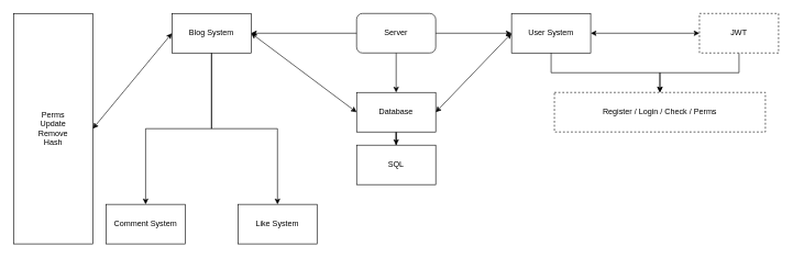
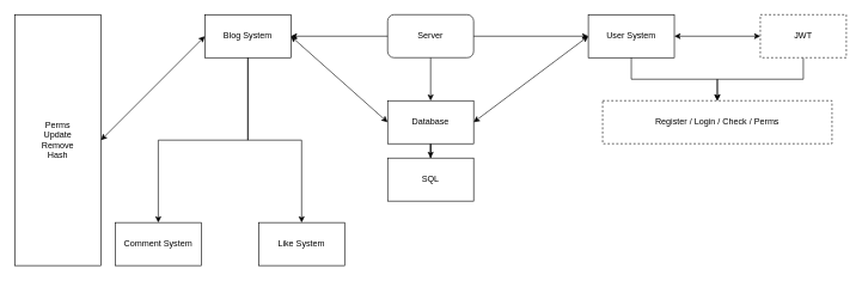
  <mxCell id="0" />
  <mxCell id="1" parent="0" />
  <mxCell id="2" value="" style="edgeStyle=orthogonalEdgeStyle;rounded=0;orthogonalLoop=1;jettySize=auto;html=1;" parent="1" source="4" target="6" edge="1"><mxGeometry relative="1" as="geometry" /></mxCell>
  <mxCell id="3" value="" style="edgeStyle=orthogonalEdgeStyle;rounded=0;orthogonalLoop=1;jettySize=auto;html=1;" parent="1" source="4" target="8" edge="1"><mxGeometry relative="1" as="geometry" /></mxCell>
  <mxCell id="4" value="Server" style="rounded=1;whiteSpace=wrap;html=1;fillColor=none;shadow=0;glass=1;" parent="1" vertex="1"><mxGeometry x="540" y="20" width="120" height="60" as="geometry" /></mxCell>
  <mxCell id="5" value="" style="edgeStyle=orthogonalEdgeStyle;rounded=0;orthogonalLoop=1;jettySize=auto;html=1;exitX=0.5;exitY=1;exitDx=0;exitDy=0;" parent="1" source="6" target="20" edge="1"><mxGeometry relative="1" as="geometry" /></mxCell>
- <mxCell id="6" value="Blog System" style="whiteSpace=wrap;html=1;rounded=0;" parent="1" vertex="1"><mxGeometry x="260" y="20" width="120" height="60" as="geometry" /></mxCell>
+ <mxCell id="6" value="Blog System" style="whiteSpace=wrap;html=1;rounded=0;" parent="1" vertex="1"><mxGeometry x="285" y="20" width="120" height="60" as="geometry" /></mxCell>
  <mxCell id="7" value="" style="edgeStyle=orthogonalEdgeStyle;rounded=0;orthogonalLoop=1;jettySize=auto;html=1;" edge="1" parent="1" source="8" target="23"><mxGeometry relative="1" as="geometry" /></mxCell>
  <mxCell id="8" value="Database" style="whiteSpace=wrap;html=1;rounded=0;" parent="1" vertex="1"><mxGeometry x="540" y="140" width="120" height="60" as="geometry" /></mxCell>
  <mxCell id="9" value="" style="endArrow=classic;startArrow=classic;html=1;rounded=0;entryX=0;entryY=0.5;entryDx=0;entryDy=0;exitX=1;exitY=0.5;exitDx=0;exitDy=0;" parent="1" source="6" target="8" edge="1"><mxGeometry width="50" height="50" relative="1" as="geometry"><mxPoint x="400" y="80" as="sourcePoint" /><mxPoint x="480" y="100" as="targetPoint" /></mxGeometry></mxCell>
  <mxCell id="10" value="" style="edgeStyle=orthogonalEdgeStyle;rounded=0;orthogonalLoop=1;jettySize=auto;html=1;exitX=0.5;exitY=1;exitDx=0;exitDy=0;" parent="1" source="14" target="15" edge="1"><mxGeometry relative="1" as="geometry" /></mxCell>
- <mxCell id="11" value="User System" style="whiteSpace=wrap;html=1;rounded=0;" parent="1" vertex="1"><mxGeometry x="775" y="20" width="120" height="60" as="geometry" /></mxCell>
+ <mxCell id="11" value="User System" style="whiteSpace=wrap;html=1;rounded=0;" parent="1" vertex="1"><mxGeometry x="820" y="20" width="120" height="60" as="geometry" /></mxCell>
  <mxCell id="12" value="" style="edgeStyle=orthogonalEdgeStyle;rounded=0;orthogonalLoop=1;jettySize=auto;html=1;exitX=1;exitY=0.5;exitDx=0;exitDy=0;entryX=0;entryY=0.5;entryDx=0;entryDy=0;" parent="1" source="4" target="11" edge="1"><mxGeometry relative="1" as="geometry"><mxPoint x="550" y="60" as="sourcePoint" /><mxPoint x="780" y="70" as="targetPoint" /></mxGeometry></mxCell>
  <mxCell id="13" value="" style="endArrow=classic;startArrow=classic;html=1;rounded=0;entryX=1;entryY=0.5;entryDx=0;entryDy=0;exitX=0;exitY=0.5;exitDx=0;exitDy=0;" parent="1" source="11" target="8" edge="1"><mxGeometry width="50" height="50" relative="1" as="geometry"><mxPoint x="390" y="60" as="sourcePoint" /><mxPoint x="550" y="180" as="targetPoint" /></mxGeometry></mxCell>
  <mxCell id="14" value="JWT" style="whiteSpace=wrap;html=1;rounded=0;dashed=1;" parent="1" vertex="1"><mxGeometry x="1060" y="20" width="120" height="60" as="geometry" /></mxCell>
  <mxCell id="15" value="Register / Login / Check / Perms" style="whiteSpace=wrap;html=1;rounded=0;dashed=1;" parent="1" vertex="1"><mxGeometry x="840" y="140" width="320" height="60" as="geometry" /></mxCell>
  <mxCell id="16" value="" style="edgeStyle=orthogonalEdgeStyle;rounded=0;orthogonalLoop=1;jettySize=auto;html=1;exitX=0.5;exitY=1;exitDx=0;exitDy=0;entryX=0.5;entryY=0;entryDx=0;entryDy=0;" parent="1" source="11" target="15" edge="1"><mxGeometry relative="1" as="geometry"><mxPoint x="840" y="220" as="sourcePoint" /><mxPoint x="740" y="280" as="targetPoint" /></mxGeometry></mxCell>
  <mxCell id="17" value="" style="endArrow=classic;startArrow=classic;html=1;rounded=0;entryX=0;entryY=0.5;entryDx=0;entryDy=0;exitX=1;exitY=0.5;exitDx=0;exitDy=0;" parent="1" source="11" target="14" edge="1"><mxGeometry width="50" height="50" relative="1" as="geometry"><mxPoint x="650" y="230" as="sourcePoint" /><mxPoint x="700" y="180" as="targetPoint" /></mxGeometry></mxCell>
  <mxCell id="18" value="Perms&lt;br&gt;Update&lt;br&gt;Remove&lt;br&gt;Hash&lt;br&gt;" style="whiteSpace=wrap;html=1;rounded=0;" parent="1" vertex="1"><mxGeometry x="20" y="20" width="120" height="350" as="geometry" /></mxCell>
  <mxCell id="19" value="" style="edgeStyle=orthogonalEdgeStyle;rounded=0;orthogonalLoop=1;jettySize=auto;html=1;exitX=0.5;exitY=1;exitDx=0;exitDy=0;" parent="1" source="6" target="21" edge="1"><mxGeometry relative="1" as="geometry" /></mxCell>
  <mxCell id="20" value="Comment System" style="whiteSpace=wrap;html=1;rounded=0;" parent="1" vertex="1"><mxGeometry x="160" y="310" width="120" height="60" as="geometry" /></mxCell>
  <mxCell id="21" value="Like System" style="whiteSpace=wrap;html=1;rounded=0;" parent="1" vertex="1"><mxGeometry x="360" y="310" width="120" height="60" as="geometry" /></mxCell>
  <mxCell id="22" value="" style="endArrow=classic;startArrow=classic;html=1;rounded=0;entryX=1;entryY=0.5;entryDx=0;entryDy=0;exitX=0;exitY=0.5;exitDx=0;exitDy=0;" parent="1" source="6" target="18" edge="1"><mxGeometry width="50" height="50" relative="1" as="geometry"><mxPoint x="260" y="110" as="sourcePoint" /><mxPoint x="1070" y="60" as="targetPoint" /></mxGeometry></mxCell>
  <mxCell id="23" value="SQL" style="whiteSpace=wrap;html=1;rounded=0;" vertex="1" parent="1"><mxGeometry x="540" y="220" width="120" height="60" as="geometry" /></mxCell>
